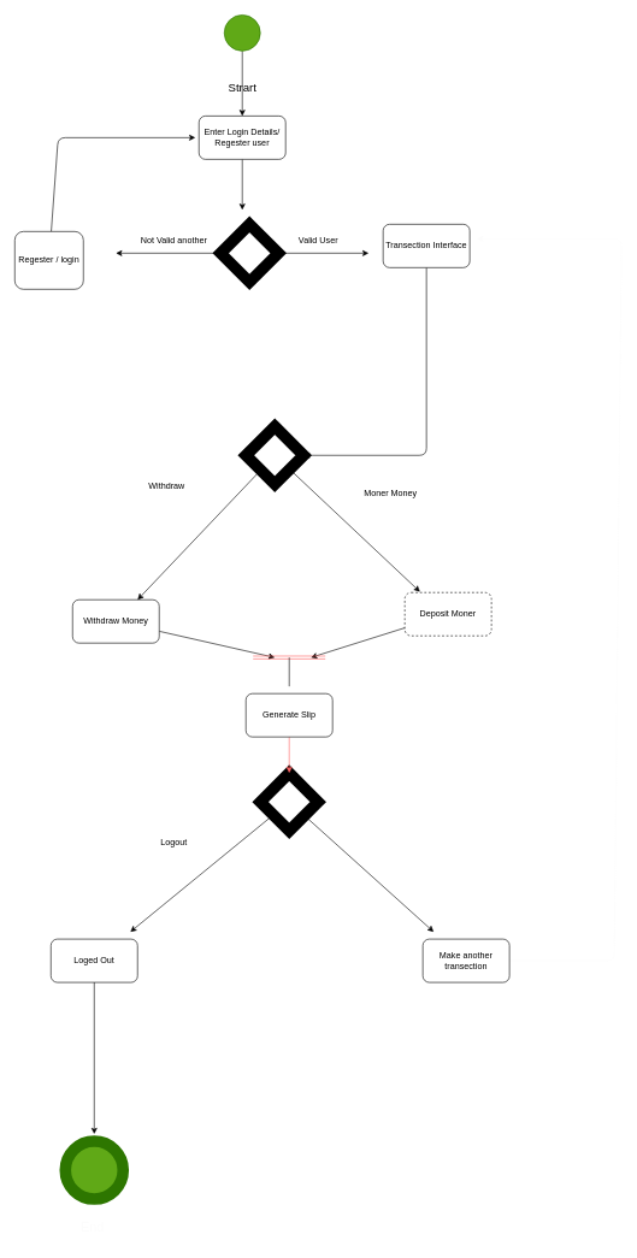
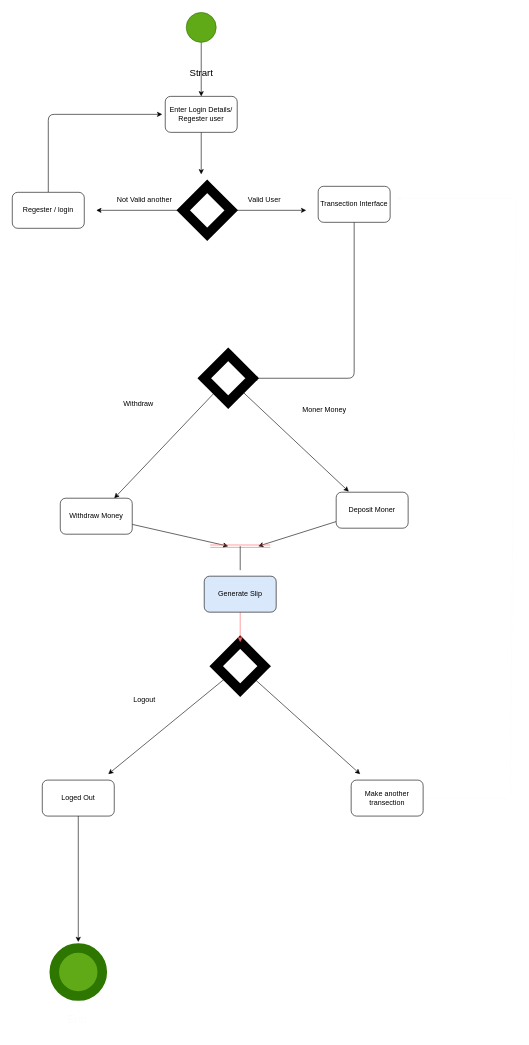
  <mxCell id="0" />
  <mxCell id="1" parent="0" />
  <mxCell id="2" style="edgeStyle=none;html=1;exitX=0.5;exitY=1;exitDx=0;exitDy=0;fontSize=31;" parent="1" source="3" edge="1"><mxGeometry relative="1" as="geometry"><mxPoint x="335" y="290" as="targetPoint" /></mxGeometry></mxCell>
  <mxCell id="3" value="Enter Login Details/ Regester user" style="rounded=1;whiteSpace=wrap;html=1;" parent="1" vertex="1"><mxGeometry x="275" y="160" width="120" height="60" as="geometry" /></mxCell>
  <mxCell id="4" style="edgeStyle=none;html=1;fontSize=12;" parent="1" source="5" target="26" edge="1"><mxGeometry relative="1" as="geometry"><mxPoint x="450" y="630" as="targetPoint" /><Array as="points"><mxPoint x="590" y="630" /></Array></mxGeometry></mxCell>
  <mxCell id="5" value="Transection Interface" style="rounded=1;whiteSpace=wrap;html=1;" parent="1" vertex="1"><mxGeometry x="530" y="310" width="120" height="60" as="geometry" /></mxCell>
  <mxCell id="6" style="edgeStyle=none;html=1;" parent="1" source="7" edge="1"><mxGeometry relative="1" as="geometry"><mxPoint x="270" y="190" as="targetPoint" /><Array as="points"><mxPoint x="80" y="190" /></Array></mxGeometry></mxCell>
- <mxCell id="7" value="Regester / login" style="rounded=1;whiteSpace=wrap;html=1;" parent="1" vertex="1"><mxGeometry x="20" y="320" width="95" height="80" as="geometry" /></mxCell>
+ <mxCell id="7" value="Regester / login" style="rounded=1;whiteSpace=wrap;html=1;" parent="1" vertex="1"><mxGeometry x="20" y="320" width="120" height="60" as="geometry" /></mxCell>
  <mxCell id="8" style="edgeStyle=none;html=1;fontSize=12;" parent="1" source="9" edge="1"><mxGeometry relative="1" as="geometry"><mxPoint x="380" y="910" as="targetPoint" /></mxGeometry></mxCell>
  <mxCell id="9" value="Withdraw Money" style="rounded=1;whiteSpace=wrap;html=1;" parent="1" vertex="1"><mxGeometry x="100" y="830" width="120" height="60" as="geometry" /></mxCell>
  <mxCell id="10" style="edgeStyle=none;html=1;" parent="1" source="11" edge="1"><mxGeometry relative="1" as="geometry"><mxPoint x="430" y="910" as="targetPoint" /></mxGeometry></mxCell>
- <mxCell id="11" value="Deposit Moner" style="rounded=1;whiteSpace=wrap;html=1;dashed=1;" parent="1" vertex="1"><mxGeometry x="560" y="820" width="120" height="60" as="geometry" /></mxCell>
+ <mxCell id="11" value="Deposit Moner" style="rounded=1;whiteSpace=wrap;html=1;" parent="1" vertex="1"><mxGeometry x="560" y="820" width="120" height="60" as="geometry" /></mxCell>
  <mxCell id="12" style="edgeStyle=none;html=1;strokeColor=#FCFCFC;" parent="1" source="13" edge="1"><mxGeometry relative="1" as="geometry"><mxPoint x="660" y="330" as="targetPoint" /><Array as="points"><mxPoint x="850" y="1330" /><mxPoint x="860" y="330" /></Array></mxGeometry></mxCell>
  <mxCell id="13" value="Make another transection" style="rounded=1;whiteSpace=wrap;html=1;" parent="1" vertex="1"><mxGeometry x="585" y="1300" width="120" height="60" as="geometry" /></mxCell>
  <mxCell id="14" style="edgeStyle=none;html=1;fontSize=12;" parent="1" source="15" edge="1"><mxGeometry relative="1" as="geometry"><mxPoint x="130" y="1570" as="targetPoint" /></mxGeometry></mxCell>
  <mxCell id="15" value="Loged Out" style="rounded=1;whiteSpace=wrap;html=1;" parent="1" vertex="1"><mxGeometry x="70" y="1300" width="120" height="60" as="geometry" /></mxCell>
  <mxCell id="16" style="edgeStyle=none;html=1;entryX=0.5;entryY=0;entryDx=0;entryDy=0;" parent="1" source="17" target="3" edge="1"><mxGeometry relative="1" as="geometry"><mxPoint x="335" y="120" as="targetPoint" /></mxGeometry></mxCell>
  <mxCell id="17" value="" style="ellipse;whiteSpace=wrap;html=1;aspect=fixed;fillColor=#60a917;fontColor=#ffffff;strokeColor=#2D7600;labelBackgroundColor=none;" parent="1" vertex="1"><mxGeometry x="310" y="20" width="50" height="50" as="geometry" /></mxCell>
  <mxCell id="18" value="Strart" style="text;html=1;align=center;verticalAlign=middle;resizable=0;points=[];autosize=1;strokeColor=none;fillColor=none;fontSize=16;" parent="1" vertex="1"><mxGeometry x="305" y="105" width="60" height="30" as="geometry" /></mxCell>
  <mxCell id="19" style="edgeStyle=none;html=1;fontSize=31;" parent="1" source="21" edge="1"><mxGeometry relative="1" as="geometry"><mxPoint x="160" y="350" as="targetPoint" /></mxGeometry></mxCell>
  <mxCell id="20" style="edgeStyle=none;html=1;fontSize=31;" parent="1" source="21" edge="1"><mxGeometry relative="1" as="geometry"><mxPoint x="510" y="350" as="targetPoint" /></mxGeometry></mxCell>
  <mxCell id="21" value="" style="rhombus;whiteSpace=wrap;html=1;labelBackgroundColor=#FCFCFC;strokeWidth=16;fontSize=31;" parent="1" vertex="1"><mxGeometry x="305" y="310" width="80" height="80" as="geometry" /></mxCell>
  <mxCell id="22" value="&lt;span style=&quot;font-size: 12px;&quot;&gt;Valid User&lt;/span&gt;" style="text;html=1;align=center;verticalAlign=middle;resizable=0;points=[];autosize=1;strokeColor=none;fillColor=none;fontSize=31;" parent="1" vertex="1"><mxGeometry x="400" y="300" width="80" height="50" as="geometry" /></mxCell>
  <mxCell id="23" value="&lt;span style=&quot;font-size: 12px;&quot;&gt;Not Valid another&lt;/span&gt;" style="text;html=1;align=center;verticalAlign=middle;resizable=0;points=[];autosize=1;strokeColor=none;fillColor=none;fontSize=31;" parent="1" vertex="1"><mxGeometry x="190" y="300" width="100" height="50" as="geometry" /></mxCell>
  <mxCell id="24" style="edgeStyle=none;html=1;entryX=0.175;entryY=-0.017;entryDx=0;entryDy=0;entryPerimeter=0;fontSize=12;" parent="1" source="26" target="11" edge="1"><mxGeometry relative="1" as="geometry" /></mxCell>
  <mxCell id="25" style="edgeStyle=none;html=1;entryX=0.75;entryY=0;entryDx=0;entryDy=0;fontSize=12;" parent="1" source="26" target="9" edge="1"><mxGeometry relative="1" as="geometry" /></mxCell>
  <mxCell id="26" value="" style="rhombus;whiteSpace=wrap;html=1;labelBackgroundColor=#FCFCFC;strokeWidth=16;fontSize=12;" parent="1" vertex="1"><mxGeometry x="340" y="590" width="80" height="80" as="geometry" /></mxCell>
  <mxCell id="27" value="&lt;span style=&quot;font-size: 12px;&quot;&gt;Withdraw&lt;/span&gt;" style="text;html=1;align=center;verticalAlign=middle;resizable=0;points=[];autosize=1;strokeColor=none;fillColor=none;fontSize=31;" parent="1" vertex="1"><mxGeometry x="195" y="640" width="70" height="50" as="geometry" /></mxCell>
  <mxCell id="28" value="&lt;span style=&quot;font-size: 12px;&quot;&gt;Moner Money&lt;/span&gt;" style="text;html=1;align=center;verticalAlign=middle;resizable=0;points=[];autosize=1;strokeColor=none;fillColor=none;fontSize=31;" parent="1" vertex="1"><mxGeometry x="490" y="650" width="100" height="50" as="geometry" /></mxCell>
  <mxCell id="29" style="edgeStyle=none;html=1;fontSize=12;" parent="1" source="31" edge="1"><mxGeometry relative="1" as="geometry"><mxPoint x="180" y="1290" as="targetPoint" /></mxGeometry></mxCell>
  <mxCell id="30" style="edgeStyle=none;html=1;fontSize=12;" parent="1" source="31" edge="1"><mxGeometry relative="1" as="geometry"><mxPoint x="600" y="1290" as="targetPoint" /></mxGeometry></mxCell>
  <mxCell id="31" value="" style="rhombus;whiteSpace=wrap;html=1;labelBackgroundColor=#FCFCFC;strokeWidth=16;fontSize=12;direction=south;" parent="1" vertex="1"><mxGeometry x="360" y="1070" width="80" height="80" as="geometry" /></mxCell>
  <mxCell id="32" value="" style="ellipse;whiteSpace=wrap;html=1;aspect=fixed;labelBackgroundColor=#FCFCFC;strokeWidth=16;fontSize=12;fillColor=#60a917;fontColor=#ffffff;strokeColor=#2D7600;" parent="1" vertex="1"><mxGeometry x="90" y="1580" width="80" height="80" as="geometry" /></mxCell>
  <mxCell id="33" value="&lt;span style=&quot;font-size: 12px;&quot;&gt;Logout&lt;/span&gt;" style="text;html=1;align=center;verticalAlign=middle;resizable=0;points=[];autosize=1;strokeColor=none;fillColor=none;fontSize=31;" parent="1" vertex="1"><mxGeometry x="210" y="1135" width="60" height="50" as="geometry" /></mxCell>
  <mxCell id="34" value="End&amp;nbsp;" style="text;html=1;align=center;verticalAlign=middle;resizable=0;points=[];autosize=1;strokeColor=none;fillColor=none;fontSize=18;fontColor=#FCFCFC;" parent="1" vertex="1"><mxGeometry x="100" y="1680" width="60" height="40" as="geometry" /></mxCell>
  <mxCell id="35" value="" style="edgeStyle=none;html=1;strokeColor=#FF6666;" parent="1" source="36" target="31" edge="1"><mxGeometry relative="1" as="geometry" /></mxCell>
- <mxCell id="36" value="Generate Slip" style="rounded=1;whiteSpace=wrap;html=1;" parent="1" vertex="1"><mxGeometry x="340" y="960" width="120" height="60" as="geometry" /></mxCell>
+ <mxCell id="36" value="Generate Slip" style="rounded=1;whiteSpace=wrap;html=1;fillColor=#dae8fc;" parent="1" vertex="1"><mxGeometry x="340" y="960" width="120" height="60" as="geometry" /></mxCell>
  <mxCell id="37" value="" style="shape=link;html=1;strokeColor=#FF6666;" parent="1" edge="1"><mxGeometry width="100" relative="1" as="geometry"><mxPoint x="350" y="910" as="sourcePoint" /><mxPoint x="450" y="910" as="targetPoint" /></mxGeometry></mxCell>
  <mxCell id="38" value="" style="endArrow=none;html=1;" parent="1" edge="1"><mxGeometry width="50" height="50" relative="1" as="geometry"><mxPoint x="400" y="950" as="sourcePoint" /><mxPoint x="400" y="910" as="targetPoint" /></mxGeometry></mxCell>
